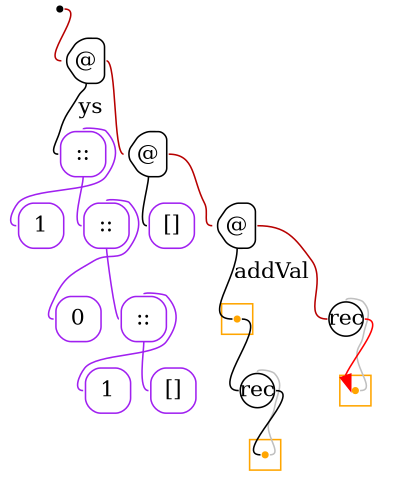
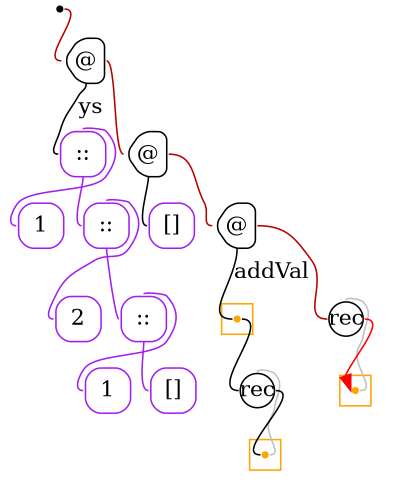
  digraph {
    labeldistance=0
    nodesep=.175
    rankdir=TB
    ranksep=.175
    node [color=purple fixedsize=true orientation=90 shape=square style=rounded]
    edge [arrowhead=none arrowtail=none color=purple headport=w tailport=e]
    ndcluster_nd174 [color=orange shape=point style=""]
    ndcluster_nd383 [color=orange shape=point style=""]
    ndcluster_nd57 [color=orange shape=point style=""]
    nd1 [shape=point color="" orientation="" style=""]
    n5 [color="#000000" height=.4 label="@" shape=house width=.4]
    n6 [height=.4 label=1 width=.4]
-   n7 [height=.4 label=0 width=.4]
+   n7 [height=.4 label=2 width=.4]
    n8 [height=.4 label=1 width=.4]
    n9 [height=.4 label="[]" width=.4]
    n10 [height=.4 label="::" width=.4]
    n11 [height=.4 label="::" width=.4]
    n12 [height=.4 label="::" width=.4]
    n13 [color="#000000" height=.3 label=rec shape=circle width=.3 orientation=""]
    n14 [color="#000000" height=.4 label="@" shape=house width=.4]
    n15 [color="#000000" height=.4 label="@" shape=house width=.4]
    n16 [height=.4 label="[]" width=.4]
    n17 [color="#000000" height=.3 label=rec shape=circle width=.3 orientation=""]
    subgraph cluster_1 {
      color=orange
      style=fill
      ndcluster_nd174
    }
    subgraph cluster_2 {
      color=orange
      style=fill
      ndcluster_nd383
    }
    subgraph cluster_3 {
      color=orange
      style=fill
      ndcluster_nd57
    }
    ndcluster_nd174 -> n13 [color=black]
    nd1 -> n5 [color="#b70000"]
    n5 -> n12 [label=ys tailport=s color=""]
    n5 -> n14 [color="#b70000"]
    n10 -> n8 [tailport=n]
    n10 -> n9 [tailport=s]
    n11 -> n7 [tailport=n]
    n11 -> n10 [tailport=s]
    n12 -> n6 [tailport=n]
    n12 -> n11 [tailport=s]
    n13 -> ndcluster_nd383 [color=grey dir=back headport=e tailport=n]
    n13 -> ndcluster_nd383 [color=""]
    n14 -> n15 [color="#b70000"]
    n14 -> n16 [tailport=s color=""]
    n15 -> ndcluster_nd174 [label=addVal tailport=s color=""]
    n15 -> n17 [color="#b70000"]
    n17 -> ndcluster_nd57 [color=grey dir=back headport=e tailport=n]
    n17 -> ndcluster_nd57 [arrowhead=normal color=red]
  }
